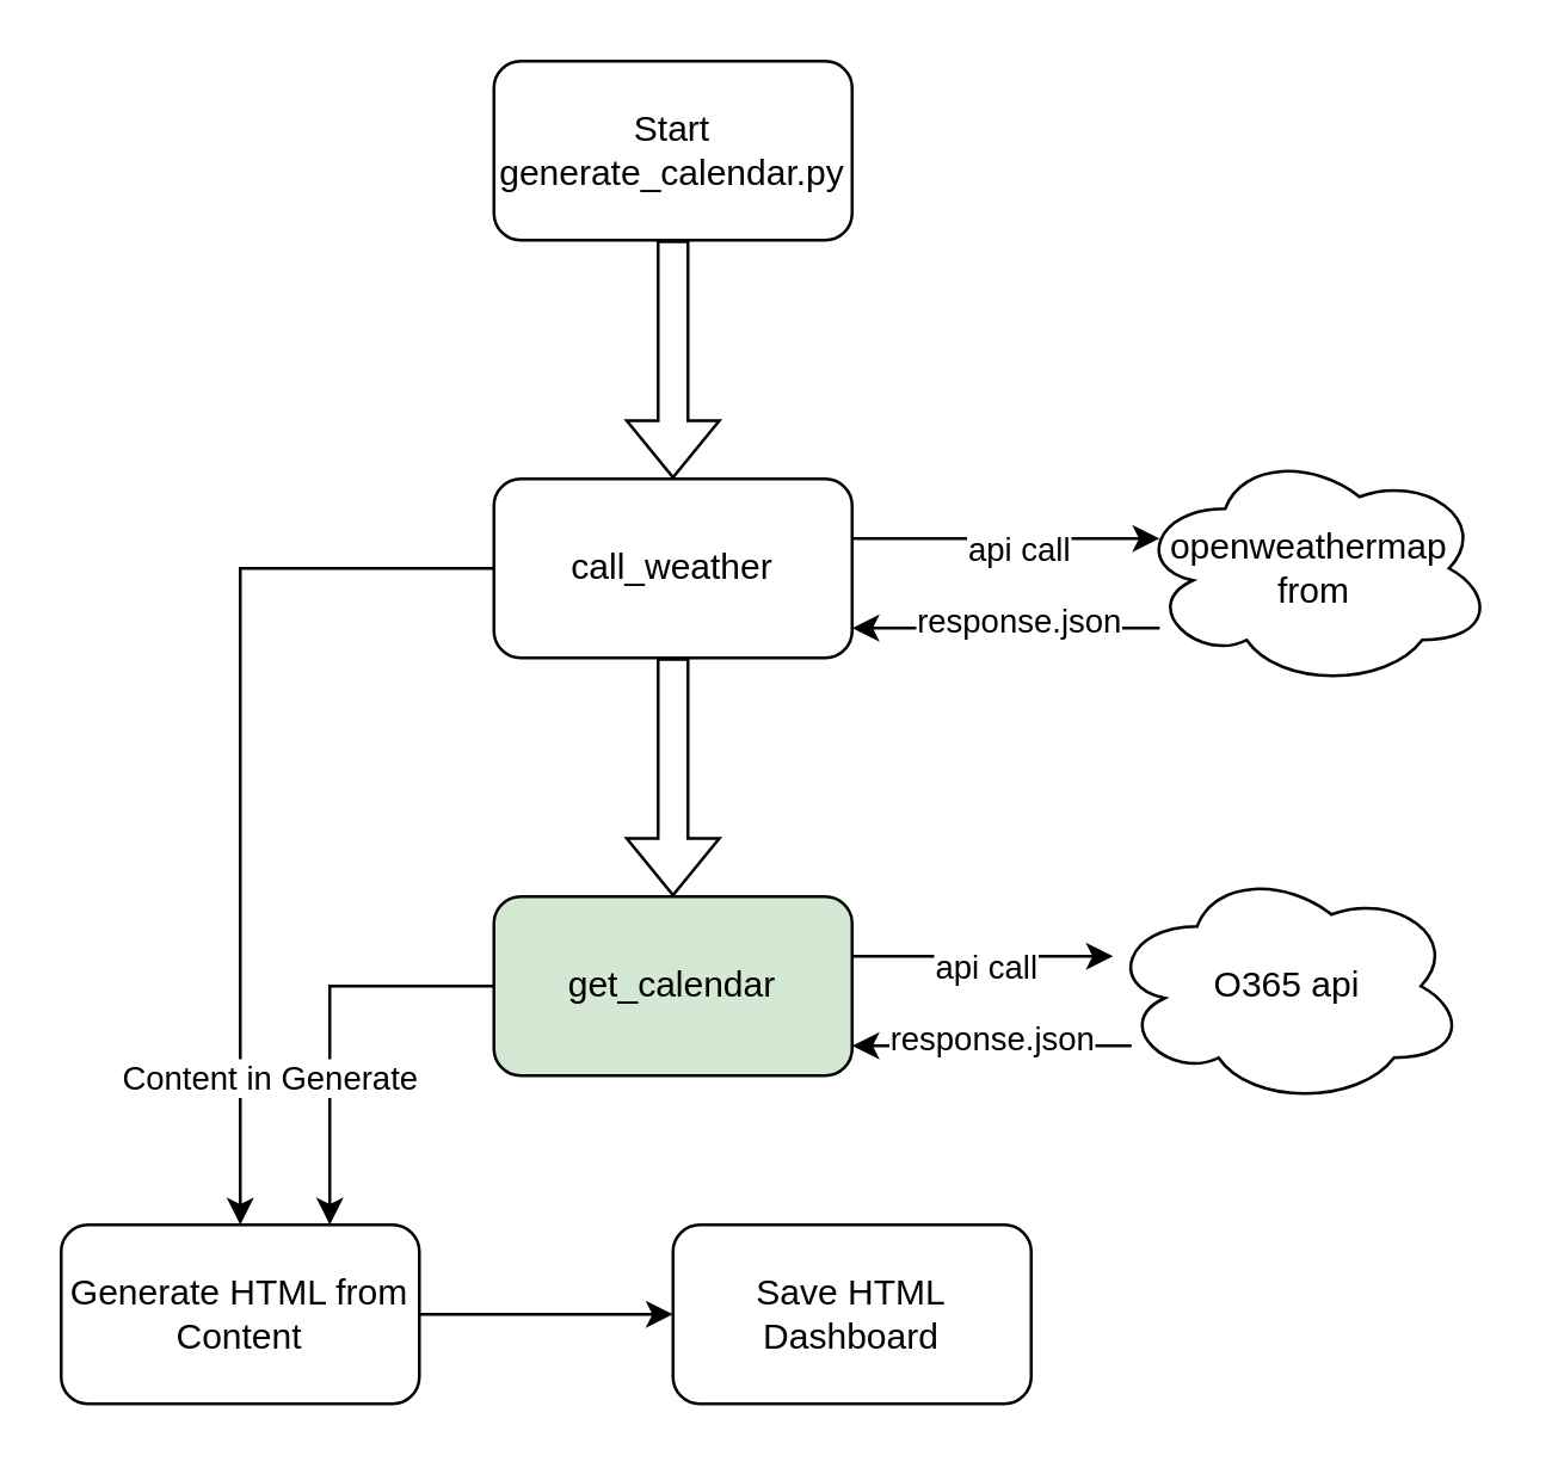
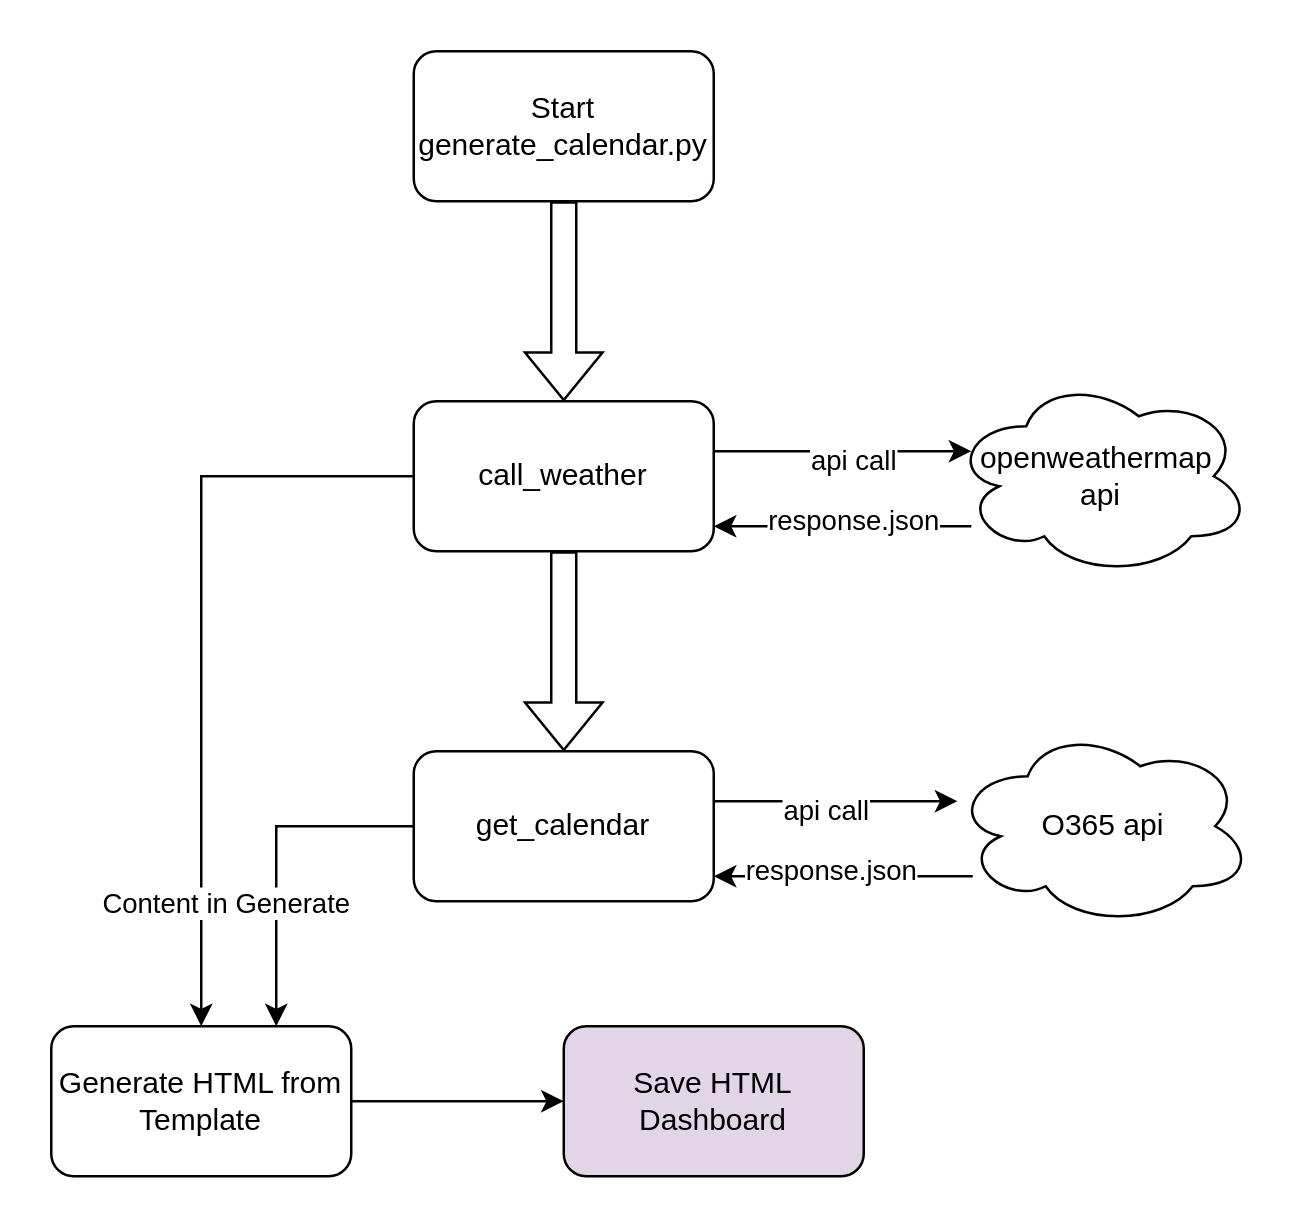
  <mxCell id="0" />
  <mxCell id="1" parent="0" />
  <mxCell id="2" value="" style="edgeStyle=orthogonalEdgeStyle;rounded=0;orthogonalLoop=1;jettySize=auto;html=1;shape=flexArrow;" edge="1" parent="1" source="3" target="8"><mxGeometry relative="1" as="geometry" /></mxCell>
  <mxCell id="3" value="Start generate_calendar.py" style="rounded=1;whiteSpace=wrap;html=1;" vertex="1" parent="1"><mxGeometry x="165" y="20" width="120" height="60" as="geometry" /></mxCell>
  <mxCell id="4" value="" style="edgeStyle=orthogonalEdgeStyle;rounded=0;orthogonalLoop=1;jettySize=auto;html=1;" edge="1" parent="1"><mxGeometry relative="1" as="geometry"><mxPoint x="285" y="180" as="sourcePoint" /><mxPoint x="388.038" y="180" as="targetPoint" /><Array as="points"><mxPoint x="350" y="180" /><mxPoint x="350" y="180" /></Array></mxGeometry></mxCell>
  <mxCell id="5" value="api call" style="edgeLabel;html=1;align=center;verticalAlign=middle;resizable=0;points=[];" vertex="1" connectable="0" parent="4"><mxGeometry x="-0.307" y="-3" relative="1" as="geometry"><mxPoint x="19" as="offset" /></mxGeometry></mxCell>
  <mxCell id="6" value="" style="edgeStyle=orthogonalEdgeStyle;rounded=0;orthogonalLoop=1;jettySize=auto;html=1;shape=flexArrow;" edge="1" parent="1" source="8" target="14"><mxGeometry relative="1" as="geometry" /></mxCell>
  <mxCell id="7" style="edgeStyle=orthogonalEdgeStyle;rounded=0;orthogonalLoop=1;jettySize=auto;html=1;exitX=0;exitY=0.5;exitDx=0;exitDy=0;" edge="1" parent="1" source="8" target="20"><mxGeometry relative="1" as="geometry" /></mxCell>
  <mxCell id="8" value="call_weather" style="rounded=1;whiteSpace=wrap;html=1;" vertex="1" parent="1"><mxGeometry x="165" y="160" width="120" height="60" as="geometry" /></mxCell>
- <mxCell id="9" value="openweathermap&amp;nbsp;&lt;br style=&quot;border-color: var(--border-color);&quot;&gt;from" style="ellipse;shape=cloud;whiteSpace=wrap;html=1;" vertex="1" parent="1"><mxGeometry x="380" y="150" width="120" height="80" as="geometry" /></mxCell>
+ <mxCell id="9" value="openweathermap&amp;nbsp;&lt;br style=&quot;border-color: var(--border-color);&quot;&gt;api" style="ellipse;shape=cloud;whiteSpace=wrap;html=1;" vertex="1" parent="1"><mxGeometry x="380" y="150" width="120" height="80" as="geometry" /></mxCell>
  <mxCell id="10" value="" style="edgeStyle=orthogonalEdgeStyle;rounded=0;orthogonalLoop=1;jettySize=auto;html=1;" edge="1" parent="1" source="9" target="8"><mxGeometry relative="1" as="geometry"><mxPoint x="295" y="240" as="sourcePoint" /><mxPoint x="398.038" y="240" as="targetPoint" /><Array as="points"><mxPoint x="340" y="210" /><mxPoint x="340" y="210" /></Array></mxGeometry></mxCell>
  <mxCell id="11" value="response.json" style="edgeLabel;html=1;align=center;verticalAlign=middle;resizable=0;points=[];" vertex="1" connectable="0" parent="10"><mxGeometry x="-0.307" y="-3" relative="1" as="geometry"><mxPoint x="-12" as="offset" /></mxGeometry></mxCell>
  <mxCell id="12" value="" style="edgeStyle=orthogonalEdgeStyle;rounded=0;orthogonalLoop=1;jettySize=auto;html=1;" edge="1" parent="1" source="14" target="17"><mxGeometry relative="1" as="geometry"><Array as="points"><mxPoint x="340" y="320" /><mxPoint x="340" y="320" /></Array></mxGeometry></mxCell>
  <mxCell id="13" style="edgeStyle=orthogonalEdgeStyle;rounded=0;orthogonalLoop=1;jettySize=auto;html=1;entryX=0.75;entryY=0;entryDx=0;entryDy=0;" edge="1" parent="1" source="14" target="20"><mxGeometry relative="1" as="geometry" /></mxCell>
- <mxCell id="14" value="get_calendar" style="rounded=1;whiteSpace=wrap;html=1;fillColor=#d5e8d4;" vertex="1" parent="1"><mxGeometry x="165" y="300" width="120" height="60" as="geometry" /></mxCell>
+ <mxCell id="14" value="get_calendar" style="rounded=1;whiteSpace=wrap;html=1;" vertex="1" parent="1"><mxGeometry x="165" y="300" width="120" height="60" as="geometry" /></mxCell>
  <mxCell id="15" value="api call" style="edgeLabel;html=1;align=center;verticalAlign=middle;resizable=0;points=[];" vertex="1" connectable="0" parent="1"><mxGeometry x="329.997" y="323.016" as="geometry" /></mxCell>
  <mxCell id="16" value="" style="edgeStyle=orthogonalEdgeStyle;rounded=0;orthogonalLoop=1;jettySize=auto;html=1;" edge="1" parent="1" source="17" target="14"><mxGeometry relative="1" as="geometry"><Array as="points"><mxPoint x="330" y="350" /><mxPoint x="330" y="350" /></Array></mxGeometry></mxCell>
- <mxCell id="17" value="O365 api" style="ellipse;shape=cloud;whiteSpace=wrap;html=1;" vertex="1" parent="1"><mxGeometry x="370.57" y="290" width="120" height="80" as="geometry" /></mxCell>
+ <mxCell id="17" value="O365 api" style="ellipse;shape=cloud;whiteSpace=wrap;html=1;" vertex="1" parent="1"><mxGeometry x="380.57" y="290" width="120" height="80" as="geometry" /></mxCell>
  <mxCell id="18" value="response.json" style="edgeLabel;html=1;align=center;verticalAlign=middle;resizable=0;points=[];" vertex="1" connectable="0" parent="1"><mxGeometry x="331.205" y="347.029" as="geometry" /></mxCell>
  <mxCell id="19" value="" style="edgeStyle=orthogonalEdgeStyle;rounded=0;orthogonalLoop=1;jettySize=auto;html=1;" edge="1" parent="1" source="20" target="21"><mxGeometry relative="1" as="geometry" /></mxCell>
- <mxCell id="20" value="Generate HTML from Content" style="rounded=1;whiteSpace=wrap;html=1;" vertex="1" parent="1"><mxGeometry x="20" y="410" width="120" height="60" as="geometry" /></mxCell>
- <mxCell id="21" value="Save HTML Dashboard" style="whiteSpace=wrap;html=1;rounded=1;" vertex="1" parent="1"><mxGeometry x="225" y="410" width="120" height="60" as="geometry" /></mxCell>
+ <mxCell id="20" value="Generate HTML from Template" style="rounded=1;whiteSpace=wrap;html=1;" vertex="1" parent="1"><mxGeometry x="20" y="410" width="120" height="60" as="geometry" /></mxCell>
+ <mxCell id="21" value="Save HTML Dashboard" style="whiteSpace=wrap;html=1;rounded=1;fillColor=#e1d5e7;" vertex="1" parent="1"><mxGeometry x="225" y="410" width="120" height="60" as="geometry" /></mxCell>
  <mxCell id="22" value="Content in Generate" style="edgeLabel;html=1;align=center;verticalAlign=middle;resizable=0;points=[];" vertex="1" connectable="0" parent="1"><mxGeometry x="89.833" y="360" as="geometry" /></mxCell>
